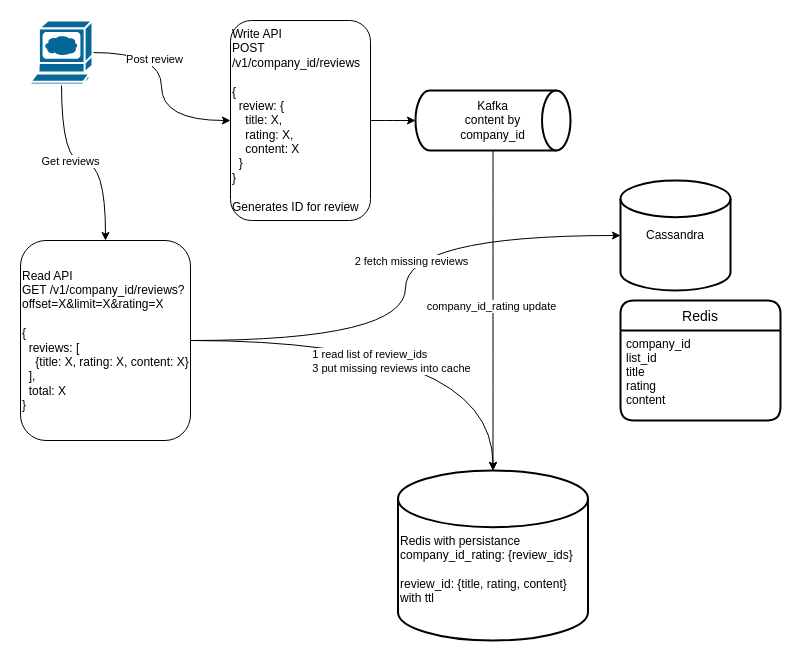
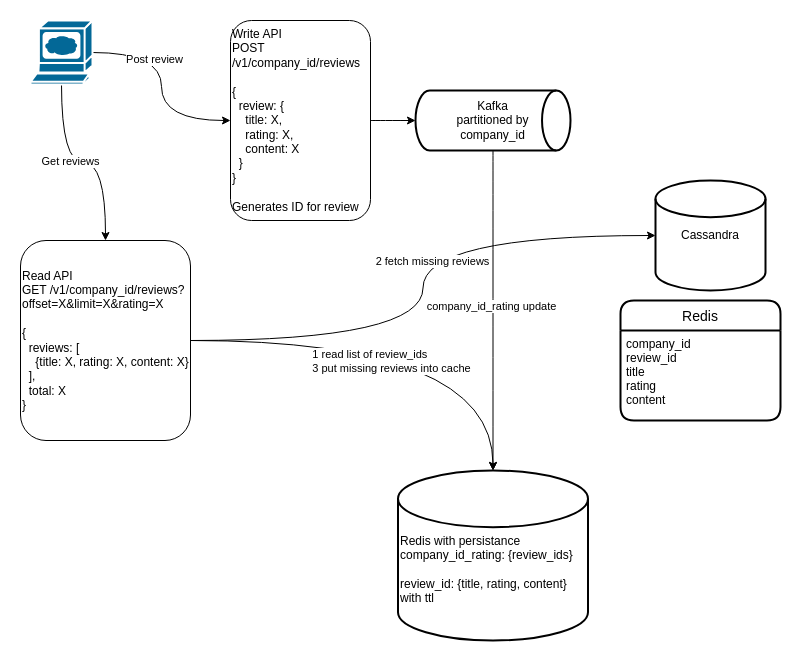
  <mxCell id="0" />
  <mxCell id="1" parent="0" />
  <mxCell id="2" value="" style="edgeStyle=orthogonalEdgeStyle;curved=1;orthogonalLoop=1;jettySize=auto;html=1;" edge="1" parent="1" source="6" target="8"><mxGeometry relative="1" as="geometry" /></mxCell>
  <mxCell id="3" value="Post review" style="edgeLabel;html=1;align=center;verticalAlign=middle;resizable=0;points=[];" vertex="1" connectable="0" parent="2"><mxGeometry x="-0.409" y="-5" relative="1" as="geometry"><mxPoint y="1" as="offset" /></mxGeometry></mxCell>
  <mxCell id="4" value="" style="edgeStyle=orthogonalEdgeStyle;curved=1;orthogonalLoop=1;jettySize=auto;html=1;" edge="1" parent="1" source="6" target="20"><mxGeometry relative="1" as="geometry" /></mxCell>
  <mxCell id="5" value="Get reviews" style="edgeLabel;html=1;align=center;verticalAlign=middle;resizable=0;points=[];" vertex="1" connectable="0" parent="4"><mxGeometry x="-0.141" y="3" relative="1" as="geometry"><mxPoint y="1" as="offset" /></mxGeometry></mxCell>
  <mxCell id="6" value="" style="shape=mxgraph.cisco.computers_and_peripherals.web_browser;html=1;pointerEvents=1;dashed=0;fillColor=#036897;strokeColor=#ffffff;strokeWidth=2;verticalLabelPosition=bottom;verticalAlign=top;align=center;outlineConnect=0;" vertex="1" parent="1"><mxGeometry x="30" y="20" width="62" height="64" as="geometry" /></mxCell>
  <mxCell id="7" value="" style="edgeStyle=orthogonalEdgeStyle;orthogonalLoop=1;jettySize=auto;html=1;curved=1;" edge="1" parent="1" source="8" target="11"><mxGeometry relative="1" as="geometry" /></mxCell>
  <mxCell id="8" value="Write API&lt;br&gt;POST /v1/company_id/reviews&lt;br&gt;&lt;br&gt;{&lt;br&gt;&lt;blockquote style=&quot;margin: 0 0 0 40px; border: none; padding: 0px;&quot;&gt;&lt;/blockquote&gt;&lt;span style=&quot;background-color: initial;&quot;&gt;&amp;nbsp; review: {&lt;/span&gt;&lt;br&gt;&lt;blockquote style=&quot;margin: 0 0 0 40px; border: none; padding: 0px;&quot;&gt;&lt;/blockquote&gt;&lt;span style=&quot;background-color: initial;&quot;&gt;&amp;nbsp; &amp;nbsp; title: X,&lt;/span&gt;&lt;br&gt;&lt;blockquote style=&quot;margin: 0 0 0 40px; border: none; padding: 0px;&quot;&gt;&lt;/blockquote&gt;&lt;span style=&quot;background-color: initial;&quot;&gt;&amp;nbsp; &amp;nbsp; rating: X,&lt;/span&gt;&lt;br&gt;&lt;blockquote style=&quot;margin: 0 0 0 40px; border: none; padding: 0px;&quot;&gt;&lt;/blockquote&gt;&lt;span style=&quot;background-color: initial;&quot;&gt;&amp;nbsp; &amp;nbsp; content: X&lt;/span&gt;&lt;br&gt;&amp;nbsp; }&lt;br&gt;}&lt;br&gt;&lt;br&gt;Generates ID for review" style="rounded=1;whiteSpace=wrap;html=1;align=left;" vertex="1" parent="1"><mxGeometry x="230" y="20" width="140" height="200" as="geometry" /></mxCell>
  <mxCell id="9" value="" style="edgeStyle=orthogonalEdgeStyle;curved=1;orthogonalLoop=1;jettySize=auto;html=1;" edge="1" parent="1" source="11" target="15"><mxGeometry relative="1" as="geometry" /></mxCell>
  <mxCell id="10" value="company_id_rating update" style="edgeLabel;html=1;align=center;verticalAlign=middle;resizable=0;points=[];" vertex="1" connectable="0" parent="9"><mxGeometry x="-0.032" y="-2" relative="1" as="geometry"><mxPoint as="offset" /></mxGeometry></mxCell>
- <mxCell id="11" value="Kafka&lt;br&gt;content by&lt;br&gt;company_id" style="strokeWidth=2;html=1;shape=mxgraph.flowchart.direct_data;whiteSpace=wrap;" vertex="1" parent="1"><mxGeometry x="415" y="90" width="155" height="60" as="geometry" /></mxCell>
- <mxCell id="12" value="Cassandra" style="strokeWidth=2;html=1;shape=mxgraph.flowchart.database;whiteSpace=wrap;" vertex="1" parent="1"><mxGeometry x="620" y="180" width="110" height="110" as="geometry" /></mxCell>
+ <mxCell id="11" value="Kafka&lt;br&gt;partitioned by&lt;br&gt;company_id" style="strokeWidth=2;html=1;shape=mxgraph.flowchart.direct_data;whiteSpace=wrap;" vertex="1" parent="1"><mxGeometry x="415" y="90" width="155" height="60" as="geometry" /></mxCell>
+ <mxCell id="12" value="Cassandra" style="strokeWidth=2;html=1;shape=mxgraph.flowchart.database;whiteSpace=wrap;" vertex="1" parent="1"><mxGeometry x="655" y="180" width="110" height="110" as="geometry" /></mxCell>
  <mxCell id="13" value="Redis" style="swimlane;childLayout=stackLayout;horizontal=1;startSize=30;horizontalStack=0;rounded=1;fontSize=14;fontStyle=0;strokeWidth=2;resizeParent=0;resizeLast=1;shadow=0;dashed=0;align=center;" vertex="1" parent="1"><mxGeometry x="620" y="300" width="160" height="120" as="geometry"><mxRectangle x="630" y="320" width="90" height="30" as="alternateBounds" /></mxGeometry></mxCell>
- <mxCell id="14" value="company_id&#10;list_id&#10;title&#10;rating&#10;content" style="align=left;strokeColor=none;fillColor=none;spacingLeft=4;fontSize=12;verticalAlign=top;resizable=0;rotatable=0;part=1;" vertex="1" parent="13"><mxGeometry y="30" width="160" height="90" as="geometry" /></mxCell>
+ <mxCell id="14" value="company_id&#10;review_id&#10;title&#10;rating&#10;content" style="align=left;strokeColor=none;fillColor=none;spacingLeft=4;fontSize=12;verticalAlign=top;resizable=0;rotatable=0;part=1;" vertex="1" parent="13"><mxGeometry y="30" width="160" height="90" as="geometry" /></mxCell>
  <mxCell id="15" value="&lt;br&gt;&lt;br&gt;Redis with persistance&lt;br&gt;company_id_rating: {review_ids}&lt;br&gt;&lt;br&gt;review_id: {title, rating, content} with ttl" style="strokeWidth=2;html=1;shape=mxgraph.flowchart.database;whiteSpace=wrap;align=left;" vertex="1" parent="1"><mxGeometry x="397.5" y="470" width="190" height="170" as="geometry" /></mxCell>
  <mxCell id="16" value="" style="edgeStyle=orthogonalEdgeStyle;curved=1;orthogonalLoop=1;jettySize=auto;html=1;" edge="1" parent="1" source="20" target="15"><mxGeometry relative="1" as="geometry" /></mxCell>
  <mxCell id="17" value="&lt;div style=&quot;text-align: left;&quot;&gt;1 read list of review_ids&lt;/div&gt;&lt;div style=&quot;text-align: left;&quot;&gt;3 put missing reviews into cache&lt;/div&gt;" style="edgeLabel;html=1;align=center;verticalAlign=middle;resizable=0;points=[];" vertex="1" connectable="0" parent="16"><mxGeometry x="-0.047" relative="1" as="geometry"><mxPoint x="-6" y="20" as="offset" /></mxGeometry></mxCell>
  <mxCell id="18" value="" style="edgeStyle=orthogonalEdgeStyle;curved=1;orthogonalLoop=1;jettySize=auto;html=1;entryX=0;entryY=0.5;entryDx=0;entryDy=0;entryPerimeter=0;" edge="1" parent="1" source="20" target="12"><mxGeometry relative="1" as="geometry" /></mxCell>
  <mxCell id="19" value="2 fetch missing reviews" style="edgeLabel;html=1;align=center;verticalAlign=middle;resizable=0;points=[];" vertex="1" connectable="0" parent="18"><mxGeometry x="0.215" y="-25" relative="1" as="geometry"><mxPoint as="offset" /></mxGeometry></mxCell>
  <mxCell id="20" value="Read API&lt;br&gt;GET /v1/company_id/reviews?offset=X&amp;amp;limit=X&amp;amp;rating=X&lt;br&gt;&lt;br&gt;{&lt;br&gt;&lt;blockquote style=&quot;margin: 0 0 0 40px; border: none; padding: 0px;&quot;&gt;&lt;/blockquote&gt;&lt;span style=&quot;background-color: initial;&quot;&gt;&amp;nbsp; reviews: [&lt;br&gt;&amp;nbsp; &amp;nbsp; {title: X, rating: X, content: X}&lt;br&gt;&lt;/span&gt;&amp;nbsp; ],&lt;br&gt;&amp;nbsp; total: X&lt;br&gt;}" style="rounded=1;whiteSpace=wrap;html=1;align=left;" vertex="1" parent="1"><mxGeometry x="20" y="240" width="170" height="200" as="geometry" /></mxCell>
